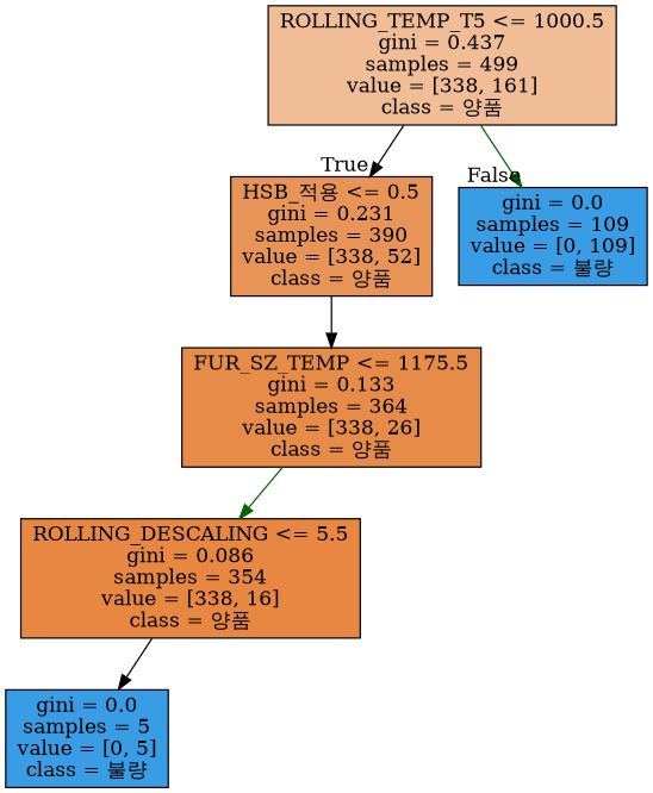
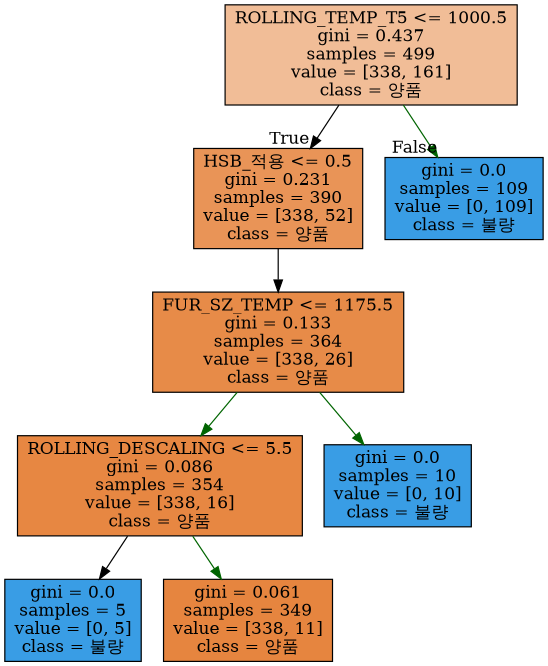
  digraph {
    node [color=black fillcolor="#399de5ff" shape=box style=filled]
    edge [color=darkgreen]
    n1 [fillcolor="#e5813986" label="ROLLING_TEMP_T5 <= 1000.5\ngini = 0.437\nsamples = 499\nvalue = [338, 161]\nclass = 양품"]
    n2 [fillcolor="#e58139d8" label="HSB_적용 <= 0.5\ngini = 0.231\nsamples = 390\nvalue = [338, 52]\nclass = 양품"]
    n3 [label="gini = 0.0\nsamples = 109\nvalue = [0, 109]\nclass = 불량"]
    n4 [fillcolor="#e58139eb" label="FUR_SZ_TEMP <= 1175.5\ngini = 0.133\nsamples = 364\nvalue = [338, 26]\nclass = 양품"]
    n5 [fillcolor="#e58139f3" label="ROLLING_DESCALING <= 5.5\ngini = 0.086\nsamples = 354\nvalue = [338, 16]\nclass = 양품"]
+   n6 [label="gini = 0.0\nsamples = 10\nvalue = [0, 10]\nclass = 불량"]
    n7 [label="gini = 0.0\nsamples = 5\nvalue = [0, 5]\nclass = 불량"]
+   n8 [fillcolor="#e58139f7" label="gini = 0.061\nsamples = 349\nvalue = [338, 11]\nclass = 양품"]
    n1 -> n2 [color=black headlabel=True labelangle=45 labeldistance=2.5]
    n1 -> n3 [headlabel=False labelangle=-45 labeldistance=2.5]
    n2 -> n4 [color=black]
    n4 -> n5
+   n4 -> n6
    n5 -> n7 [color=black]
+   n5 -> n8
  }
